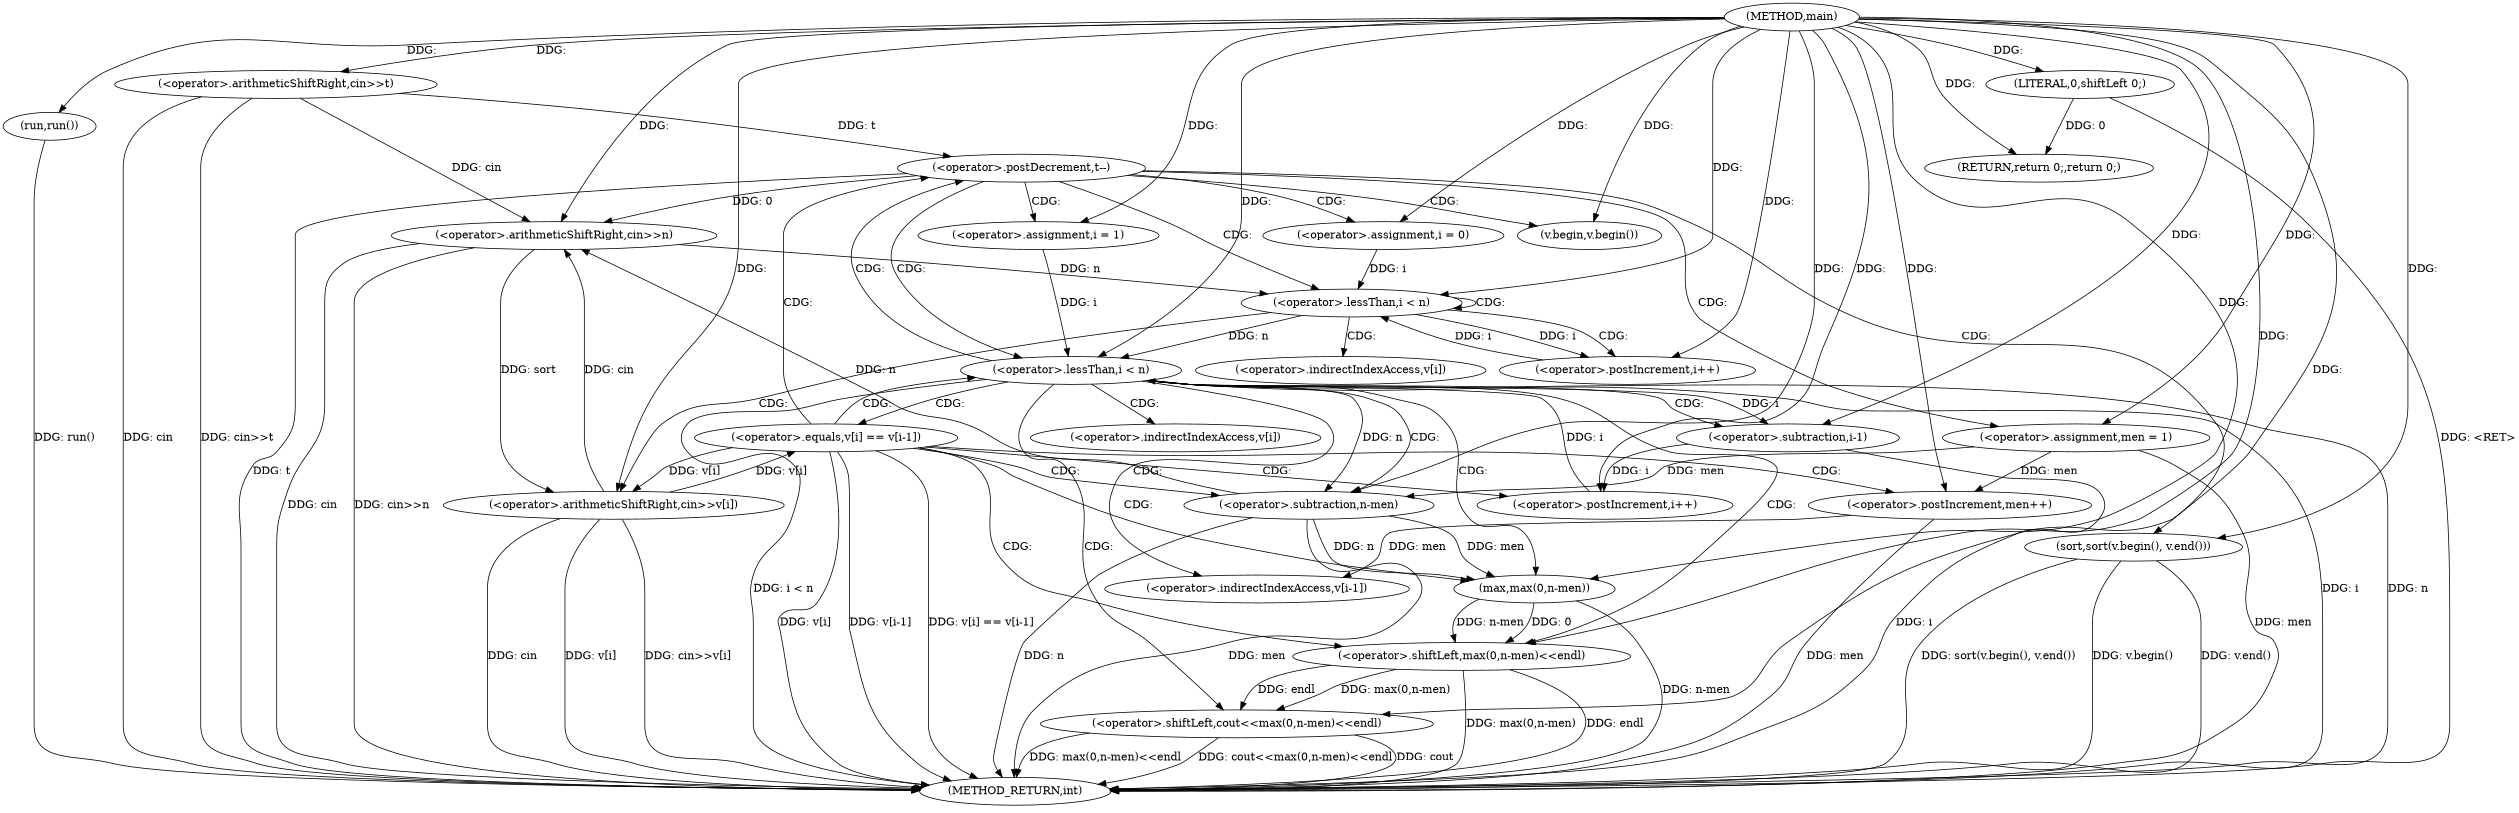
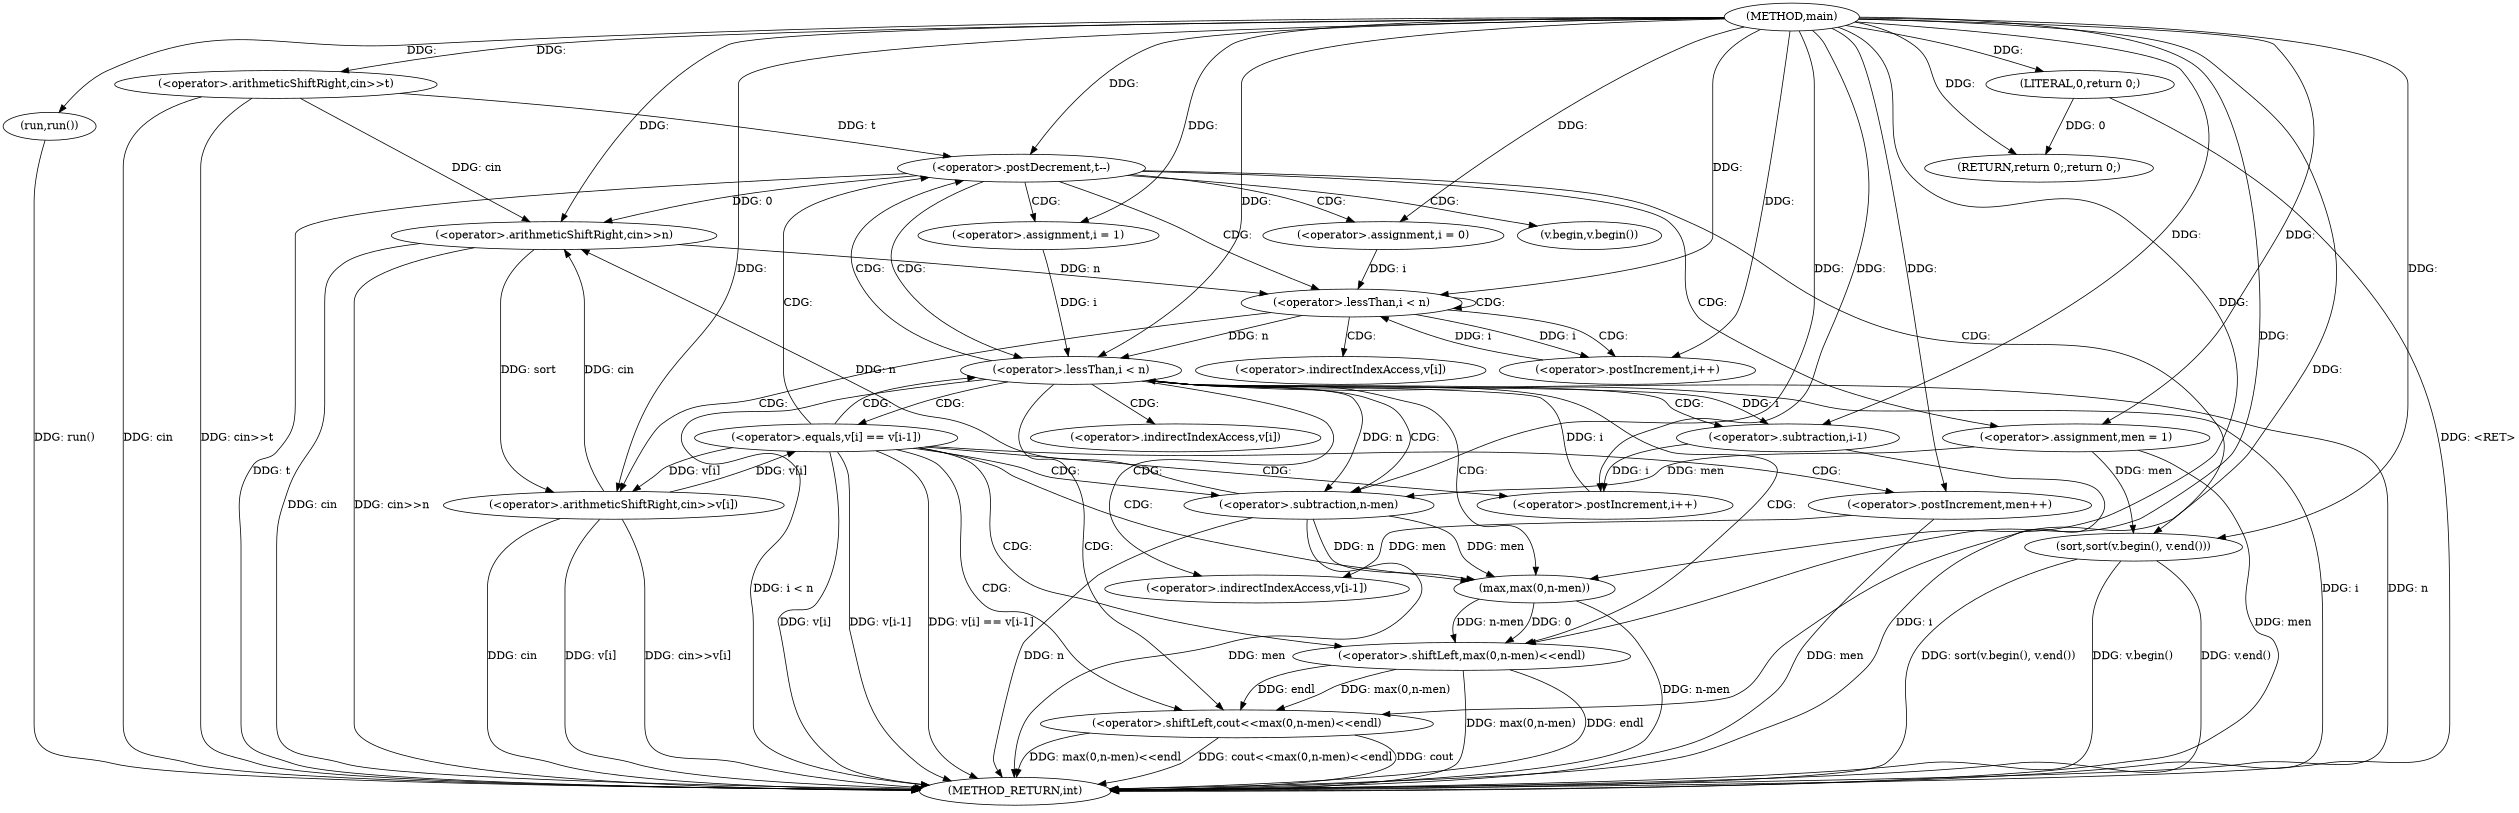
  digraph {
    n1 [label="(METHOD,main)"]
    n2 [label="(run,run())"]
    n3 [label="(<operator>.arithmeticShiftRight,cin>>t)"]
    n4 [label="(RETURN,return 0;,return 0;)"]
    n5 [label="(<operator>.postDecrement,t--)"]
-   n6 [label="(LITERAL,0,shiftLeft 0;)"]
+   n6 [label="(LITERAL,0,return 0;)"]
    n7 [label="(<operator>.arithmeticShiftRight,cin>>n)"]
    n8 [label="(sort,sort(v.begin(), v.end()))"]
    n9 [label="(<operator>.assignment,men = 1)"]
    n10 [label="(<operator>.shiftLeft,cout<<max(0,n-men)<<endl)"]
    n11 [label="(<operator>.assignment,i = 0)"]
    n12 [label="(<operator>.lessThan,i < n)"]
    n13 [label="(<operator>.postIncrement,i++)"]
    n14 [label="(<operator>.assignment,i = 1)"]
    n15 [label="(<operator>.lessThan,i < n)"]
    n16 [label="(<operator>.postIncrement,i++)"]
    n17 [label="(<operator>.arithmeticShiftRight,cin>>v[i])"]
    n18 [label="(<operator>.shiftLeft,max(0,n-men)<<endl)"]
    n19 [label="(<operator>.postIncrement,men++)"]
    n20 [label="(max,max(0,n-men))"]
    n21 [label="(<operator>.subtraction,n-men)"]
    n22 [label="(<operator>.subtraction,i-1)"]
    n23 [label="(METHOD_RETURN,int)"]
    n24 [label="(v.begin,v.begin())"]
    n25 [label="(<operator>.indirectIndexAccess,v[i])"]
    n26 [label="(<operator>.equals,v[i] == v[i-1])"]
    n27 [label="(<operator>.indirectIndexAccess,v[i])"]
    n28 [label="(<operator>.indirectIndexAccess,v[i-1])"]
    n1 -> n2 [label="DDG: "]
    n1 -> n3 [label="DDG: "]
    n1 -> n4 [label="DDG: "]
-   n1 -> n24 [label="DDG: "]
+   n1 -> n5 [label="DDG: "]
    n1 -> n6 [label="DDG: "]
    n1 -> n7 [label="DDG: "]
    n1 -> n8 [label="DDG: "]
    n1 -> n9 [label="DDG: "]
    n1 -> n10 [label="DDG: "]
    n1 -> n11 [label="DDG: "]
    n1 -> n12 [label="DDG: "]
    n1 -> n13 [label="DDG: "]
    n1 -> n14 [label="DDG: "]
    n1 -> n15 [label="DDG: "]
    n1 -> n16 [label="DDG: "]
    n1 -> n17 [label="DDG: "]
    n1 -> n18 [label="DDG: "]
    n1 -> n19 [label="DDG: "]
    n1 -> n20 [label="DDG: "]
    n1 -> n21 [label="DDG: "]
    n1 -> n22 [label="DDG: "]
    n2 -> n23 [label="DDG: run()"]
    n3 -> n5 [label="DDG: t"]
    n3 -> n7 [label="DDG: cin"]
    n3 -> n23 [label="DDG: cin"]
    n3 -> n23 [label="DDG: cin>>t"]
    n5 -> n7 [label="DDG: 0"]
    n5 -> n8 [label="CDG: "]
    n5 -> n9 [label="CDG: "]
    n5 -> n11 [label="CDG: "]
    n5 -> n12 [label="CDG: "]
    n5 -> n14 [label="CDG: "]
    n5 -> n15 [label="CDG: "]
    n5 -> n23 [label="DDG: t"]
    n5 -> n24 [label="CDG: "]
    n6 -> n4 [label="DDG: 0"]
    n6 -> n23 [label="DDG: <RET>"]
    n7 -> n12 [label="DDG: n"]
    n7 -> n17 [label="DDG: sort"]
    n7 -> n23 [label="DDG: cin"]
    n7 -> n23 [label="DDG: cin>>n"]
    n8 -> n23 [label="DDG: v.begin()"]
    n8 -> n23 [label="DDG: v.end()"]
    n8 -> n23 [label="DDG: sort(v.begin(), v.end())"]
-   n9 -> n19 [label="DDG: men"]
+   n9 -> n8 [label="DDG: men"]
    n9 -> n21 [label="DDG: men"]
    n9 -> n23 [label="DDG: men"]
    n10 -> n23 [label="DDG: max(0,n-men)<<endl"]
    n10 -> n23 [label="DDG: cout<<max(0,n-men)<<endl"]
    n10 -> n23 [label="DDG: cout"]
    n11 -> n12 [label="DDG: i"]
    n12 -> n12 [label="CDG: "]
    n12 -> n13 [label="DDG: i"]
    n12 -> n13 [label="CDG: "]
    n12 -> n15 [label="DDG: n"]
    n12 -> n17 [label="CDG: "]
    n12 -> n25 [label="CDG: "]
    n13 -> n12 [label="DDG: i"]
    n14 -> n15 [label="DDG: i"]
    n15 -> n5 [label="CDG: "]
    n15 -> n10 [label="CDG: "]
    n15 -> n18 [label="CDG: "]
    n15 -> n20 [label="CDG: "]
    n15 -> n21 [label="DDG: n"]
    n15 -> n21 [label="CDG: "]
    n15 -> n22 [label="DDG: i"]
    n15 -> n22 [label="CDG: "]
    n15 -> n23 [label="DDG: i"]
    n15 -> n23 [label="DDG: n"]
    n15 -> n23 [label="DDG: i < n"]
    n15 -> n26 [label="CDG: "]
    n15 -> n27 [label="CDG: "]
    n15 -> n28 [label="CDG: "]
    n16 -> n15 [label="DDG: i"]
    n17 -> n7 [label="DDG: cin"]
    n17 -> n23 [label="DDG: cin"]
    n17 -> n23 [label="DDG: v[i]"]
    n17 -> n23 [label="DDG: cin>>v[i]"]
    n17 -> n26 [label="DDG: v[i]"]
    n18 -> n10 [label="DDG: endl"]
    n18 -> n10 [label="DDG: max(0,n-men)"]
    n18 -> n23 [label="DDG: max(0,n-men)"]
    n18 -> n23 [label="DDG: endl"]
    n19 -> n23 [label="DDG: men"]
    n19 -> n28 [label="DDG: men"]
    n20 -> n18 [label="DDG: n-men"]
    n20 -> n18 [label="DDG: 0"]
    n20 -> n23 [label="DDG: n-men"]
    n21 -> n7 [label="DDG: n"]
    n21 -> n20 [label="DDG: n"]
    n21 -> n20 [label="DDG: men"]
    n21 -> n23 [label="DDG: n"]
    n21 -> n23 [label="DDG: men"]
    n22 -> n16 [label="DDG: i"]
    n22 -> n23 [label="DDG: i"]
    n26 -> n5 [label="CDG: "]
+   n26 -> n10 [label="CDG: "]
    n26 -> n15 [label="CDG: "]
    n26 -> n16 [label="CDG: "]
    n26 -> n17 [label="DDG: v[i]"]
    n26 -> n18 [label="CDG: "]
    n26 -> n19 [label="CDG: "]
    n26 -> n20 [label="CDG: "]
    n26 -> n21 [label="CDG: "]
    n26 -> n23 [label="DDG: v[i]"]
    n26 -> n23 [label="DDG: v[i-1]"]
    n26 -> n23 [label="DDG: v[i] == v[i-1]"]
  }
